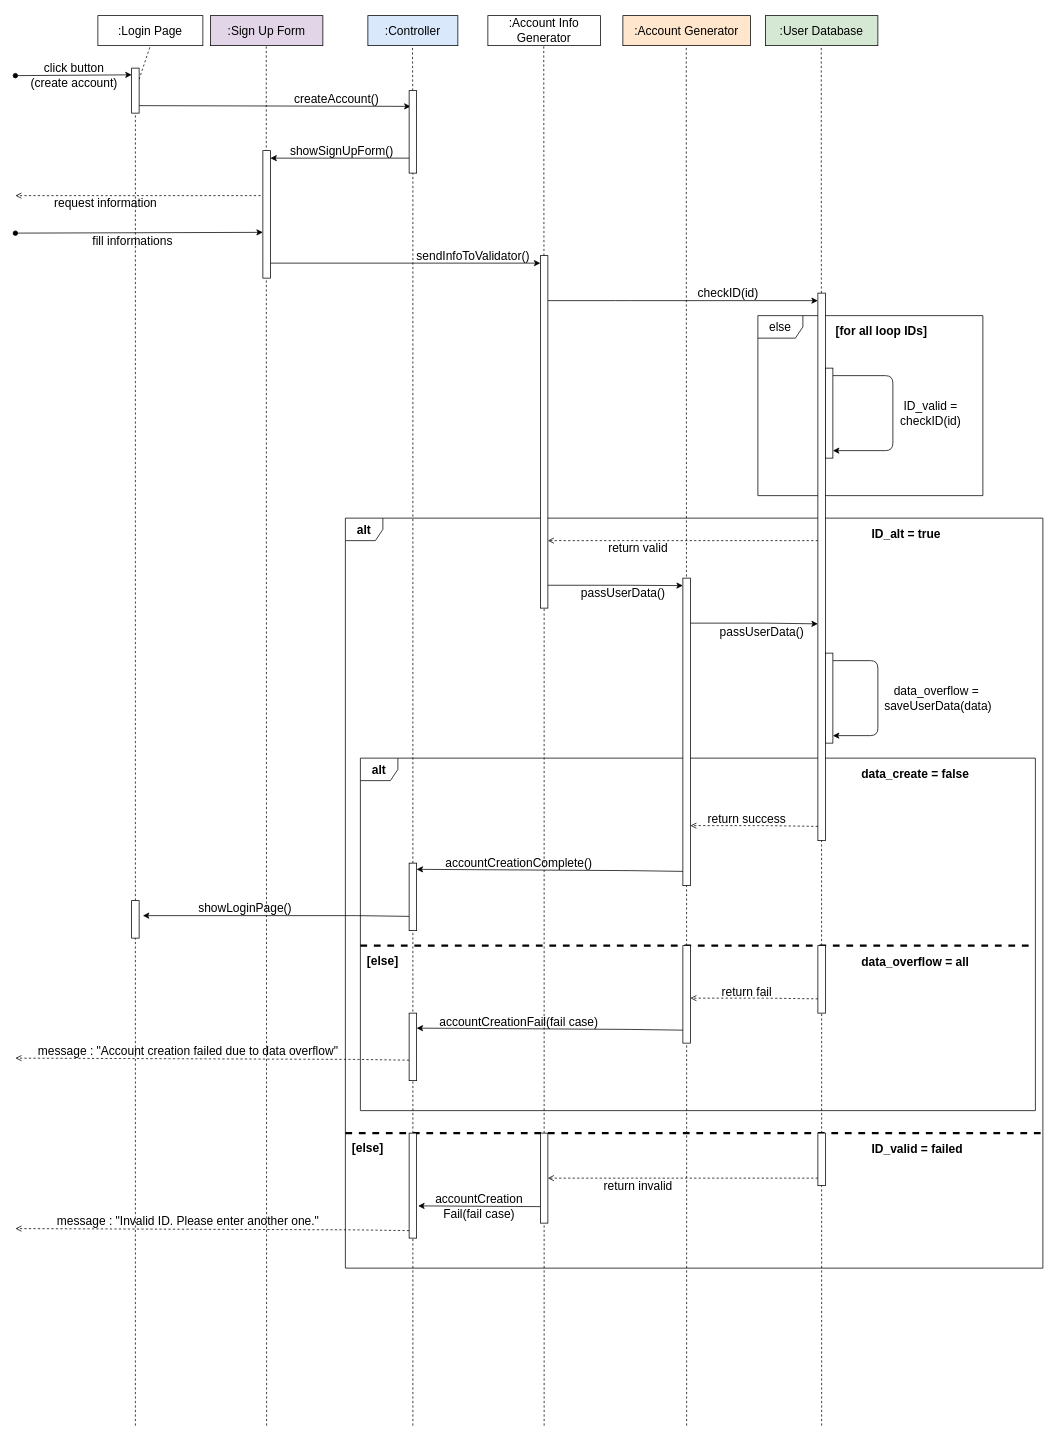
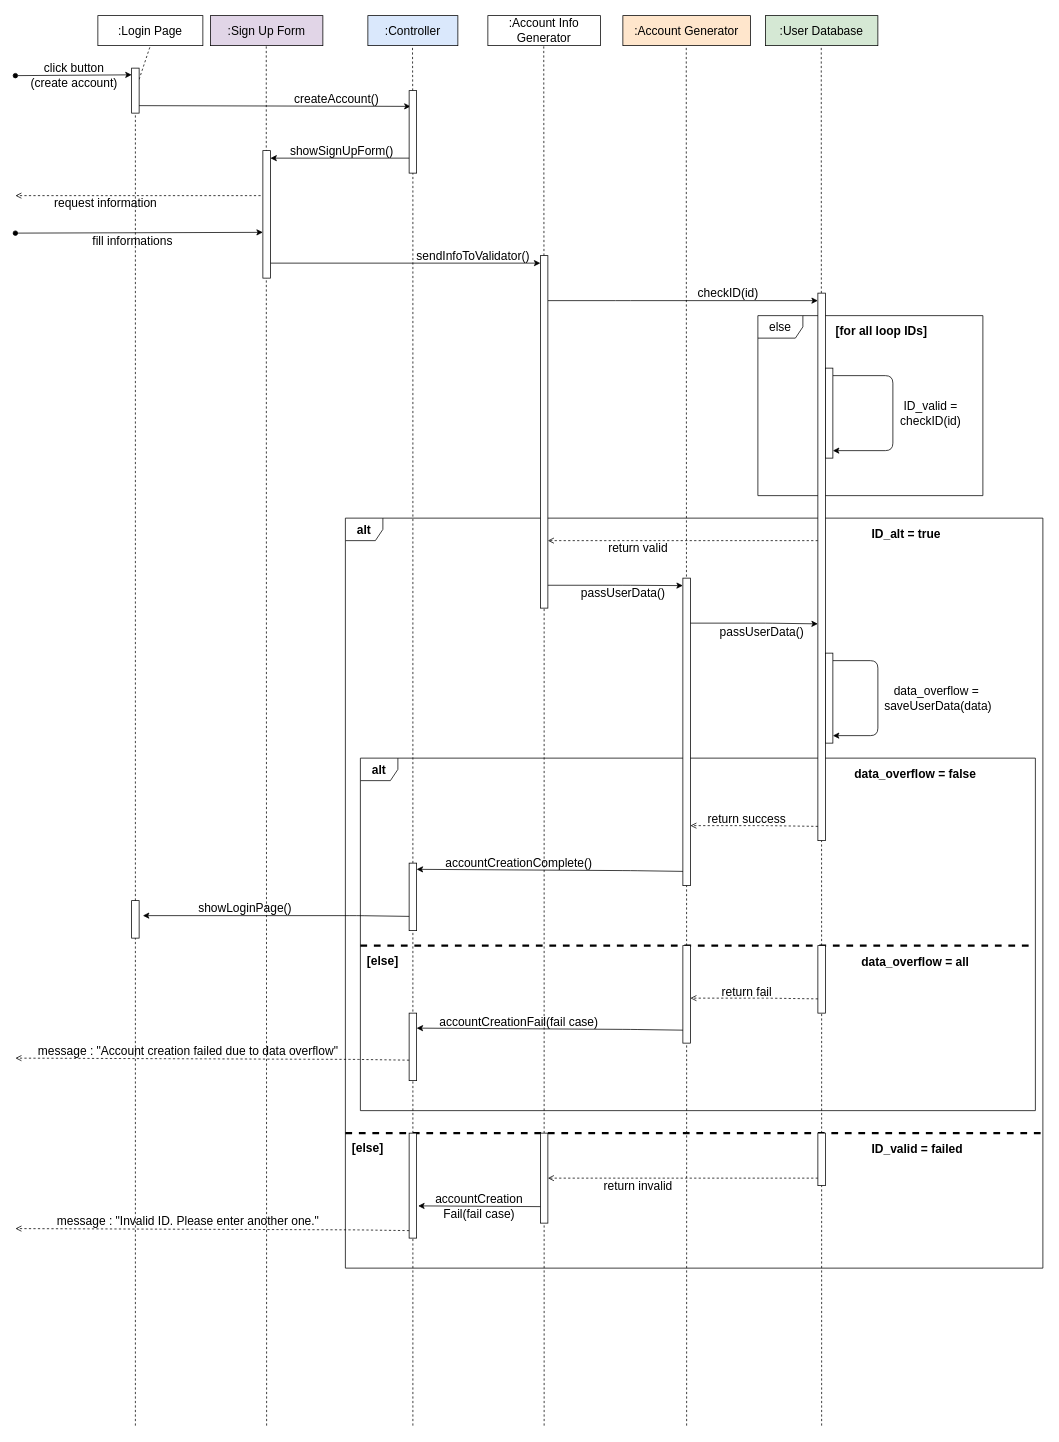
  <mxCell id="0" />
  <mxCell id="1" parent="0" />
  <mxCell id="2" value="&lt;b&gt;alt&lt;/b&gt;" style="shape=umlFrame;whiteSpace=wrap;html=1;fontSize=16;width=50;height=30;" parent="1" vertex="1"><mxGeometry x="460" y="690" width="930" height="1000" as="geometry" /></mxCell>
  <mxCell id="3" value="&lt;b&gt;alt&lt;/b&gt;" style="shape=umlFrame;whiteSpace=wrap;html=1;fontSize=16;width=50;height=30;" parent="1" vertex="1"><mxGeometry x="480" y="1010" width="900" height="470" as="geometry" /></mxCell>
  <mxCell id="4" value="else" style="shape=umlFrame;whiteSpace=wrap;html=1;fontSize=16;" parent="1" vertex="1"><mxGeometry x="1010" y="420" width="300" height="240" as="geometry" /></mxCell>
  <mxCell id="5" value=":Login Page" style="rounded=0;whiteSpace=wrap;html=1;fontSize=16;" parent="1" vertex="1"><mxGeometry x="130" y="20" width="140" height="40" as="geometry" /></mxCell>
  <mxCell id="6" value=":Sign Up Form" style="rounded=0;whiteSpace=wrap;html=1;fontSize=16;fillColor=#e1d5e7;" parent="1" vertex="1"><mxGeometry x="280" y="20" width="150" height="40" as="geometry" /></mxCell>
  <mxCell id="7" value=":Controller" style="rounded=0;whiteSpace=wrap;html=1;fontSize=16;fillColor=#dae8fc;" parent="1" vertex="1"><mxGeometry x="490" y="20" width="120" height="40" as="geometry" /></mxCell>
  <mxCell id="8" value=":Account Info Generator" style="rounded=0;whiteSpace=wrap;html=1;fontSize=16;" parent="1" vertex="1"><mxGeometry x="650" y="20" width="150" height="40" as="geometry" /></mxCell>
  <mxCell id="9" value=":User Database" style="rounded=0;whiteSpace=wrap;html=1;fontSize=16;fillColor=#d5e8d4;" parent="1" vertex="1"><mxGeometry x="1020" y="20" width="150" height="40" as="geometry" /></mxCell>
  <mxCell id="10" value=":Account Generator" style="rounded=0;whiteSpace=wrap;html=1;fontSize=16;fillColor=#ffe6cc;" parent="1" vertex="1"><mxGeometry x="830" y="20" width="170" height="40" as="geometry" /></mxCell>
  <mxCell id="11" value="" style="endArrow=none;html=1;fontSize=16;entryX=0.5;entryY=1;entryDx=0;entryDy=0;dashed=1;startArrow=none;" parent="1" source="69" target="5" edge="1"><mxGeometry width="50" height="50" relative="1" as="geometry"><mxPoint x="180" y="1560" as="sourcePoint" /><mxPoint x="540" y="250" as="targetPoint" /></mxGeometry></mxCell>
  <mxCell id="12" value="" style="endArrow=none;html=1;fontSize=16;entryX=0.5;entryY=1;entryDx=0;entryDy=0;dashed=1;startArrow=none;" parent="1" source="48" edge="1"><mxGeometry width="50" height="50" relative="1" as="geometry"><mxPoint x="550" y="1620" as="sourcePoint" /><mxPoint x="549.5" y="60" as="targetPoint" /></mxGeometry></mxCell>
  <mxCell id="13" value="" style="endArrow=none;html=1;fontSize=16;entryX=0.5;entryY=1;entryDx=0;entryDy=0;dashed=1;startArrow=none;" parent="1" source="27" edge="1"><mxGeometry width="50" height="50" relative="1" as="geometry"><mxPoint x="725" y="1030" as="sourcePoint" /><mxPoint x="724.5" y="60" as="targetPoint" /></mxGeometry></mxCell>
  <mxCell id="14" value="" style="endArrow=none;html=1;fontSize=16;entryX=0.5;entryY=1;entryDx=0;entryDy=0;dashed=1;startArrow=none;" parent="1" source="45" edge="1"><mxGeometry width="50" height="50" relative="1" as="geometry"><mxPoint x="915" y="1716" as="sourcePoint" /><mxPoint x="914.5" y="60" as="targetPoint" /></mxGeometry></mxCell>
  <mxCell id="15" value="" style="endArrow=none;html=1;fontSize=16;entryX=0.5;entryY=1;entryDx=0;entryDy=0;dashed=1;startArrow=none;" parent="1" source="43" edge="1"><mxGeometry width="50" height="50" relative="1" as="geometry"><mxPoint x="1095" y="1872" as="sourcePoint" /><mxPoint x="1094.5" y="60" as="targetPoint" /></mxGeometry></mxCell>
  <mxCell id="16" value="click button&lt;br&gt;(create account)" style="endArrow=classic;html=1;fontSize=16;startArrow=oval;startFill=1;labelBackgroundColor=none;entryX=0.01;entryY=0.149;entryDx=0;entryDy=0;entryPerimeter=0;" parent="1" target="69" edge="1"><mxGeometry width="50" height="50" relative="1" as="geometry"><mxPoint x="20" y="100" as="sourcePoint" /><mxPoint x="170" y="100" as="targetPoint" /></mxGeometry></mxCell>
  <mxCell id="17" value="createAccount()" style="endArrow=classic;html=1;labelBackgroundColor=none;fontSize=16;entryX=0.2;entryY=0.191;entryDx=0;entryDy=0;entryPerimeter=0;" parent="1" target="48" edge="1"><mxGeometry x="0.46" y="10" width="50" height="50" relative="1" as="geometry"><mxPoint x="180" y="140" as="sourcePoint" /><mxPoint x="550" y="140" as="targetPoint" /><mxPoint as="offset" /></mxGeometry></mxCell>
  <mxCell id="18" value="showSignUpForm()" style="endArrow=classic;html=1;labelBackgroundColor=none;fontSize=16;entryX=1;entryY=0.059;entryDx=0;entryDy=0;entryPerimeter=0;" parent="1" target="26" edge="1"><mxGeometry y="-10" width="50" height="50" relative="1" as="geometry"><mxPoint x="550" y="210" as="sourcePoint" /><mxPoint x="420" y="210" as="targetPoint" /><Array as="points"><mxPoint x="450" y="210" /></Array><mxPoint as="offset" /></mxGeometry></mxCell>
  <mxCell id="19" value="request information" style="endArrow=open;html=1;labelBackgroundColor=none;fontSize=16;dashed=1;endFill=0;" parent="1" edge="1"><mxGeometry x="0.266" y="10" width="50" height="50" relative="1" as="geometry"><mxPoint x="347" y="260" as="sourcePoint" /><mxPoint x="20" y="260" as="targetPoint" /><mxPoint as="offset" /></mxGeometry></mxCell>
  <mxCell id="20" value="fill informations" style="endArrow=classic;html=1;fontSize=16;startArrow=oval;startFill=1;labelBackgroundColor=none;entryX=0;entryY=0.641;entryDx=0;entryDy=0;entryPerimeter=0;" parent="1" target="26" edge="1"><mxGeometry x="-0.057" y="-10" width="50" height="50" relative="1" as="geometry"><mxPoint x="20" y="310" as="sourcePoint" /><mxPoint x="353" y="310" as="targetPoint" /><mxPoint as="offset" /></mxGeometry></mxCell>
  <mxCell id="21" value="sendInfoToValidator()" style="endArrow=classic;html=1;labelBackgroundColor=none;fontSize=16;" parent="1" edge="1"><mxGeometry x="0.5" y="10" width="50" height="50" relative="1" as="geometry"><mxPoint x="360" y="350" as="sourcePoint" /><mxPoint x="720" y="350" as="targetPoint" /><mxPoint as="offset" /></mxGeometry></mxCell>
  <mxCell id="22" value="checkID(id)" style="endArrow=classic;html=1;labelBackgroundColor=none;fontSize=16;" parent="1" edge="1"><mxGeometry x="0.333" y="10" width="50" height="50" relative="1" as="geometry"><mxPoint x="730" y="400" as="sourcePoint" /><mxPoint x="1090" y="400" as="targetPoint" /><Array as="points"><mxPoint x="830" y="400" /></Array><mxPoint as="offset" /></mxGeometry></mxCell>
  <mxCell id="23" value="ID_valid =&lt;br&gt;checkID(id)" style="endArrow=classic;html=1;labelBackgroundColor=none;fontSize=16;edgeStyle=elbowEdgeStyle;" parent="1" edge="1"><mxGeometry y="50" width="50" height="50" relative="1" as="geometry"><mxPoint x="1110" y="500" as="sourcePoint" /><mxPoint x="1110" y="600" as="targetPoint" /><Array as="points"><mxPoint x="1190" y="550" /></Array><mxPoint as="offset" /></mxGeometry></mxCell>
  <mxCell id="24" value="return valid" style="endArrow=open;html=1;labelBackgroundColor=none;fontSize=16;dashed=1;endFill=0;" parent="1" edge="1"><mxGeometry x="0.333" y="10" width="50" height="50" relative="1" as="geometry"><mxPoint x="1090" y="720" as="sourcePoint" /><mxPoint x="730" y="720" as="targetPoint" /><Array as="points"><mxPoint x="830" y="720" /></Array><mxPoint as="offset" /></mxGeometry></mxCell>
  <mxCell id="25" value="" style="endArrow=none;html=1;fontSize=16;entryX=0.5;entryY=1;entryDx=0;entryDy=0;dashed=1;" parent="1" edge="1"><mxGeometry width="50" height="50" relative="1" as="geometry"><mxPoint x="355" y="1900" as="sourcePoint" /><mxPoint x="354.5" y="60" as="targetPoint" /></mxGeometry></mxCell>
  <mxCell id="26" value="" style="rounded=0;whiteSpace=wrap;html=1;fontSize=16;" parent="1" vertex="1"><mxGeometry x="350" y="200" width="10" height="170" as="geometry" /></mxCell>
  <mxCell id="27" value="" style="rounded=0;whiteSpace=wrap;html=1;fontSize=16;" parent="1" vertex="1"><mxGeometry x="720" y="340" width="10" height="470" as="geometry" /></mxCell>
  <mxCell id="28" value="" style="endArrow=none;html=1;fontSize=16;entryX=0.5;entryY=1;entryDx=0;entryDy=0;dashed=1;startArrow=none;" parent="1" source="62" target="27" edge="1"><mxGeometry width="50" height="50" relative="1" as="geometry"><mxPoint x="725" y="1910" as="sourcePoint" /><mxPoint x="724.5" y="60" as="targetPoint" /></mxGeometry></mxCell>
  <mxCell id="29" value="&lt;b&gt;[for all loop IDs]&lt;/b&gt;" style="text;html=1;strokeColor=none;fillColor=none;align=center;verticalAlign=middle;whiteSpace=wrap;rounded=0;fontSize=16;" parent="1" vertex="1"><mxGeometry x="1080" y="430" width="190" height="20" as="geometry" /></mxCell>
  <mxCell id="30" value="" style="rounded=0;whiteSpace=wrap;html=1;fontSize=16;" parent="1" vertex="1"><mxGeometry x="1090" y="390" width="10" height="730" as="geometry" /></mxCell>
  <mxCell id="31" value="" style="rounded=0;whiteSpace=wrap;html=1;fontSize=16;" parent="1" vertex="1"><mxGeometry x="1100" y="490" width="10" height="120" as="geometry" /></mxCell>
  <mxCell id="32" value="passUserData()" style="endArrow=classic;html=1;labelBackgroundColor=none;fontSize=16;" parent="1" edge="1"><mxGeometry x="0.112" y="-10" width="50" height="50" relative="1" as="geometry"><mxPoint x="730" y="779.5" as="sourcePoint" /><mxPoint x="910" y="780" as="targetPoint" /><Array as="points"><mxPoint x="830" y="779.5" /></Array><mxPoint y="1" as="offset" /></mxGeometry></mxCell>
  <mxCell id="33" value="" style="rounded=0;whiteSpace=wrap;html=1;fontSize=16;" parent="1" vertex="1"><mxGeometry x="910" y="770" width="10" height="410" as="geometry" /></mxCell>
  <mxCell id="34" value="passUserData()" style="endArrow=classic;html=1;labelBackgroundColor=none;fontSize=16;" parent="1" edge="1"><mxGeometry x="0.112" y="-10" width="50" height="50" relative="1" as="geometry"><mxPoint x="920" y="830" as="sourcePoint" /><mxPoint x="1090" y="831" as="targetPoint" /><Array as="points"><mxPoint x="1020" y="830" /></Array><mxPoint y="1" as="offset" /></mxGeometry></mxCell>
  <mxCell id="35" value="data_overflow =&amp;nbsp;&lt;br&gt;saveUserData(data)" style="endArrow=classic;html=1;labelBackgroundColor=none;fontSize=16;edgeStyle=elbowEdgeStyle;" parent="1" edge="1"><mxGeometry y="80" width="50" height="50" relative="1" as="geometry"><mxPoint x="1110" y="880" as="sourcePoint" /><mxPoint x="1110" y="980" as="targetPoint" /><Array as="points"><mxPoint x="1170" y="930" /></Array><mxPoint as="offset" /></mxGeometry></mxCell>
  <mxCell id="36" value="" style="rounded=0;whiteSpace=wrap;html=1;fontSize=16;" parent="1" vertex="1"><mxGeometry x="1100" y="870" width="10" height="120" as="geometry" /></mxCell>
- <mxCell id="37" value="data_create = false" style="text;html=1;strokeColor=none;fillColor=none;align=center;verticalAlign=middle;whiteSpace=wrap;rounded=0;fontSize=16;fontStyle=1" parent="1" vertex="1"><mxGeometry x="1110" y="1030" width="220" as="geometry" /></mxCell>
+ <mxCell id="37" value="data_overflow = false" style="text;html=1;strokeColor=none;fillColor=none;align=center;verticalAlign=middle;whiteSpace=wrap;rounded=0;fontSize=16;fontStyle=1" parent="1" vertex="1"><mxGeometry x="1110" y="1030" width="220" as="geometry" /></mxCell>
  <mxCell id="38" value="return success" style="endArrow=open;html=1;labelBackgroundColor=none;fontSize=16;dashed=1;endFill=0;" parent="1" edge="1"><mxGeometry x="0.112" y="-10" width="50" height="50" relative="1" as="geometry"><mxPoint x="1090" y="1101" as="sourcePoint" /><mxPoint x="920" y="1100" as="targetPoint" /><Array as="points"><mxPoint x="1020" y="1100" /></Array><mxPoint y="1" as="offset" /></mxGeometry></mxCell>
  <mxCell id="39" value="accountCreationComplete()" style="endArrow=classic;html=1;labelBackgroundColor=none;fontSize=16;entryX=1;entryY=0.092;entryDx=0;entryDy=0;entryPerimeter=0;endFill=1;" parent="1" target="50" edge="1"><mxGeometry x="0.233" y="-10" width="50" height="50" relative="1" as="geometry"><mxPoint x="910" y="1161" as="sourcePoint" /><mxPoint x="550" y="1160" as="targetPoint" /><Array as="points"><mxPoint x="840" y="1160" /></Array><mxPoint as="offset" /></mxGeometry></mxCell>
  <mxCell id="40" value="" style="endArrow=none;html=1;dashed=1;strokeWidth=3;exitX=0;exitY=0.532;exitDx=0;exitDy=0;exitPerimeter=0;" parent="1" source="3" edge="1"><mxGeometry width="50" height="50" relative="1" as="geometry"><mxPoint x="830" y="1260" as="sourcePoint" /><mxPoint x="1380" y="1260" as="targetPoint" /></mxGeometry></mxCell>
  <mxCell id="41" value="data_overflow = all" style="text;html=1;strokeColor=none;fillColor=none;align=center;verticalAlign=middle;whiteSpace=wrap;rounded=0;fontSize=16;fontStyle=1" parent="1" vertex="1"><mxGeometry x="1110" y="1280" width="220" as="geometry" /></mxCell>
  <mxCell id="42" value="&lt;b style=&quot;font-size: 16px;&quot;&gt;[else]&lt;/b&gt;" style="text;html=1;strokeColor=none;fillColor=none;align=center;verticalAlign=middle;whiteSpace=wrap;rounded=0;fontSize=16;" parent="1" vertex="1"><mxGeometry x="490" y="1270" width="40" height="20" as="geometry" /></mxCell>
  <mxCell id="43" value="" style="rounded=0;whiteSpace=wrap;html=1;fontSize=16;" parent="1" vertex="1"><mxGeometry x="1090" y="1260" width="10" height="90" as="geometry" /></mxCell>
  <mxCell id="44" value="" style="endArrow=none;html=1;fontSize=16;entryX=0.5;entryY=1;entryDx=0;entryDy=0;dashed=1;startArrow=none;" parent="1" source="60" target="43" edge="1"><mxGeometry width="50" height="50" relative="1" as="geometry"><mxPoint x="1095" y="1872" as="sourcePoint" /><mxPoint x="1094.5" y="60" as="targetPoint" /></mxGeometry></mxCell>
  <mxCell id="45" value="" style="rounded=0;whiteSpace=wrap;html=1;fontSize=16;" parent="1" vertex="1"><mxGeometry x="910" y="1260" width="10" height="130" as="geometry" /></mxCell>
  <mxCell id="46" value="" style="endArrow=none;html=1;fontSize=16;entryX=0.5;entryY=1;entryDx=0;entryDy=0;dashed=1;" parent="1" target="45" edge="1"><mxGeometry width="50" height="50" relative="1" as="geometry"><mxPoint x="915" y="1900" as="sourcePoint" /><mxPoint x="914.5" y="60" as="targetPoint" /></mxGeometry></mxCell>
  <mxCell id="47" value="return fail" style="endArrow=open;html=1;labelBackgroundColor=none;fontSize=16;dashed=1;endFill=0;" parent="1" edge="1"><mxGeometry x="0.112" y="-10" width="50" height="50" relative="1" as="geometry"><mxPoint x="1090" y="1331" as="sourcePoint" /><mxPoint x="920" y="1330" as="targetPoint" /><Array as="points"><mxPoint x="1020" y="1330" /></Array><mxPoint y="1" as="offset" /></mxGeometry></mxCell>
  <mxCell id="48" value="" style="rounded=0;whiteSpace=wrap;html=1;fontSize=16;" parent="1" vertex="1"><mxGeometry x="545" y="120" width="10" height="110" as="geometry" /></mxCell>
  <mxCell id="49" value="" style="endArrow=none;html=1;fontSize=16;entryX=0.5;entryY=1;entryDx=0;entryDy=0;dashed=1;startArrow=none;" parent="1" target="48" edge="1"><mxGeometry width="50" height="50" relative="1" as="geometry"><mxPoint x="550" y="1900" as="sourcePoint" /><mxPoint x="549.5" y="60" as="targetPoint" /></mxGeometry></mxCell>
  <mxCell id="50" value="" style="rounded=0;whiteSpace=wrap;html=1;fontSize=16;" parent="1" vertex="1"><mxGeometry x="545" y="1150" width="10" height="90" as="geometry" /></mxCell>
  <mxCell id="51" value="showLoginPage()" style="endArrow=classic;html=1;labelBackgroundColor=none;fontSize=16;endFill=1;" parent="1" edge="1"><mxGeometry x="0.233" y="-10" width="50" height="50" relative="1" as="geometry"><mxPoint x="545" y="1221" as="sourcePoint" /><mxPoint x="190" y="1220" as="targetPoint" /><Array as="points"><mxPoint x="475" y="1220" /></Array><mxPoint as="offset" /></mxGeometry></mxCell>
  <mxCell id="52" value="" style="rounded=0;whiteSpace=wrap;html=1;fontSize=16;" parent="1" vertex="1"><mxGeometry x="175" y="1200" width="10" height="50" as="geometry" /></mxCell>
  <mxCell id="53" value="" style="endArrow=none;html=1;fontSize=16;entryX=0.5;entryY=1;entryDx=0;entryDy=0;dashed=1;" parent="1" target="52" edge="1"><mxGeometry width="50" height="50" relative="1" as="geometry"><mxPoint x="180" y="1900" as="sourcePoint" /><mxPoint x="180" y="60" as="targetPoint" /></mxGeometry></mxCell>
  <mxCell id="54" value="accountCreationFail(fail case)" style="endArrow=classic;html=1;labelBackgroundColor=none;fontSize=16;entryX=1;entryY=0.092;entryDx=0;entryDy=0;entryPerimeter=0;endFill=1;" parent="1" edge="1"><mxGeometry x="0.233" y="-10" width="50" height="50" relative="1" as="geometry"><mxPoint x="910" y="1372.72" as="sourcePoint" /><mxPoint x="555" y="1370" as="targetPoint" /><Array as="points"><mxPoint x="840" y="1371.72" /></Array><mxPoint as="offset" /></mxGeometry></mxCell>
  <mxCell id="55" value="" style="rounded=0;whiteSpace=wrap;html=1;fontSize=16;" parent="1" vertex="1"><mxGeometry x="545" y="1350" width="10" height="90" as="geometry" /></mxCell>
  <mxCell id="56" value="message : &quot;Account creation failed due to data overflow&quot;" style="endArrow=open;html=1;labelBackgroundColor=none;fontSize=16;endFill=0;dashed=1;" parent="1" edge="1"><mxGeometry x="0.124" y="-11" width="50" height="50" relative="1" as="geometry"><mxPoint x="545" y="1412.72" as="sourcePoint" /><mxPoint x="20" y="1410" as="targetPoint" /><Array as="points"><mxPoint x="475" y="1411.72" /></Array><mxPoint as="offset" /></mxGeometry></mxCell>
  <mxCell id="57" value="" style="endArrow=none;html=1;dashed=1;strokeWidth=3;exitX=0;exitY=0.532;exitDx=0;exitDy=0;exitPerimeter=0;entryX=1.001;entryY=0.82;entryDx=0;entryDy=0;entryPerimeter=0;" parent="1" target="2" edge="1"><mxGeometry width="50" height="50" relative="1" as="geometry"><mxPoint x="460" y="1510.04" as="sourcePoint" /><mxPoint x="1270" y="1506" as="targetPoint" /></mxGeometry></mxCell>
  <mxCell id="58" value="&lt;b style=&quot;font-size: 16px;&quot;&gt;[else]&lt;/b&gt;" style="text;html=1;strokeColor=none;fillColor=none;align=center;verticalAlign=middle;whiteSpace=wrap;rounded=0;fontSize=16;" parent="1" vertex="1"><mxGeometry x="470" y="1520" width="40" height="20" as="geometry" /></mxCell>
  <mxCell id="59" value="return invalid" style="endArrow=open;html=1;labelBackgroundColor=none;fontSize=16;dashed=1;endFill=0;" parent="1" edge="1"><mxGeometry x="0.333" y="10" width="50" height="50" relative="1" as="geometry"><mxPoint x="1090" y="1570" as="sourcePoint" /><mxPoint x="730" y="1570" as="targetPoint" /><Array as="points"><mxPoint x="830" y="1570" /></Array><mxPoint as="offset" /></mxGeometry></mxCell>
  <mxCell id="60" value="" style="rounded=0;whiteSpace=wrap;html=1;fontSize=16;" parent="1" vertex="1"><mxGeometry x="1090" y="1510" width="10" height="70" as="geometry" /></mxCell>
  <mxCell id="61" value="" style="endArrow=none;html=1;fontSize=16;entryX=0.5;entryY=1;entryDx=0;entryDy=0;dashed=1;startArrow=none;" parent="1" target="60" edge="1"><mxGeometry width="50" height="50" relative="1" as="geometry"><mxPoint x="1095" y="1900" as="sourcePoint" /><mxPoint x="1095" y="1380" as="targetPoint" /></mxGeometry></mxCell>
  <mxCell id="62" value="" style="rounded=0;whiteSpace=wrap;html=1;fontSize=16;" parent="1" vertex="1"><mxGeometry x="720" y="1510" width="10" height="120" as="geometry" /></mxCell>
  <mxCell id="63" value="" style="endArrow=none;html=1;fontSize=16;entryX=0.5;entryY=1;entryDx=0;entryDy=0;dashed=1;startArrow=none;" parent="1" target="62" edge="1"><mxGeometry width="50" height="50" relative="1" as="geometry"><mxPoint x="725" y="1900" as="sourcePoint" /><mxPoint x="725" y="810" as="targetPoint" /></mxGeometry></mxCell>
  <mxCell id="64" value="" style="rounded=0;whiteSpace=wrap;html=1;fontSize=16;" parent="1" vertex="1"><mxGeometry x="545" y="1510" width="10" height="140" as="geometry" /></mxCell>
  <mxCell id="65" value="accountCreation&lt;br style=&quot;font-size: 16px;&quot;&gt;Fail(fail case)" style="endArrow=classic;html=1;entryX=1.2;entryY=0.693;entryDx=0;entryDy=0;fontSize=16;labelBackgroundColor=none;entryPerimeter=0;endFill=1;" parent="1" target="64" edge="1"><mxGeometry width="50" height="50" relative="1" as="geometry"><mxPoint x="720" y="1608" as="sourcePoint" /><mxPoint x="570" y="1610" as="targetPoint" /></mxGeometry></mxCell>
  <mxCell id="66" value="message : &quot;Invalid ID. Please enter another one.&quot;" style="endArrow=open;html=1;labelBackgroundColor=none;fontSize=16;dashed=1;endFill=0;" parent="1" edge="1"><mxGeometry x="0.124" y="-11" width="50" height="50" relative="1" as="geometry"><mxPoint x="545" y="1640" as="sourcePoint" /><mxPoint x="20" y="1637.28" as="targetPoint" /><Array as="points"><mxPoint x="475" y="1639" /></Array><mxPoint as="offset" /></mxGeometry></mxCell>
  <mxCell id="67" value="ID_alt = true" style="text;html=1;strokeColor=none;fillColor=none;align=left;verticalAlign=middle;whiteSpace=wrap;rounded=0;fontSize=16;fontStyle=1" parent="1" vertex="1"><mxGeometry x="1160" y="710" width="180" as="geometry" /></mxCell>
  <mxCell id="68" value="ID_valid = failed" style="text;html=1;strokeColor=none;fillColor=none;align=left;verticalAlign=middle;whiteSpace=wrap;rounded=0;fontSize=16;fontStyle=1" parent="1" vertex="1"><mxGeometry x="1160" y="1530" width="180" as="geometry" /></mxCell>
  <mxCell id="69" value="" style="rounded=0;whiteSpace=wrap;html=1;fontSize=16;" parent="1" vertex="1"><mxGeometry x="175" y="90" width="10" height="60" as="geometry" /></mxCell>
  <mxCell id="70" value="" style="endArrow=none;html=1;fontSize=16;entryX=0.5;entryY=1;entryDx=0;entryDy=0;dashed=1;startArrow=none;" parent="1" source="52" target="69" edge="1"><mxGeometry width="50" height="50" relative="1" as="geometry"><mxPoint x="180" y="1200" as="sourcePoint" /><mxPoint x="180" y="60" as="targetPoint" /></mxGeometry></mxCell>
